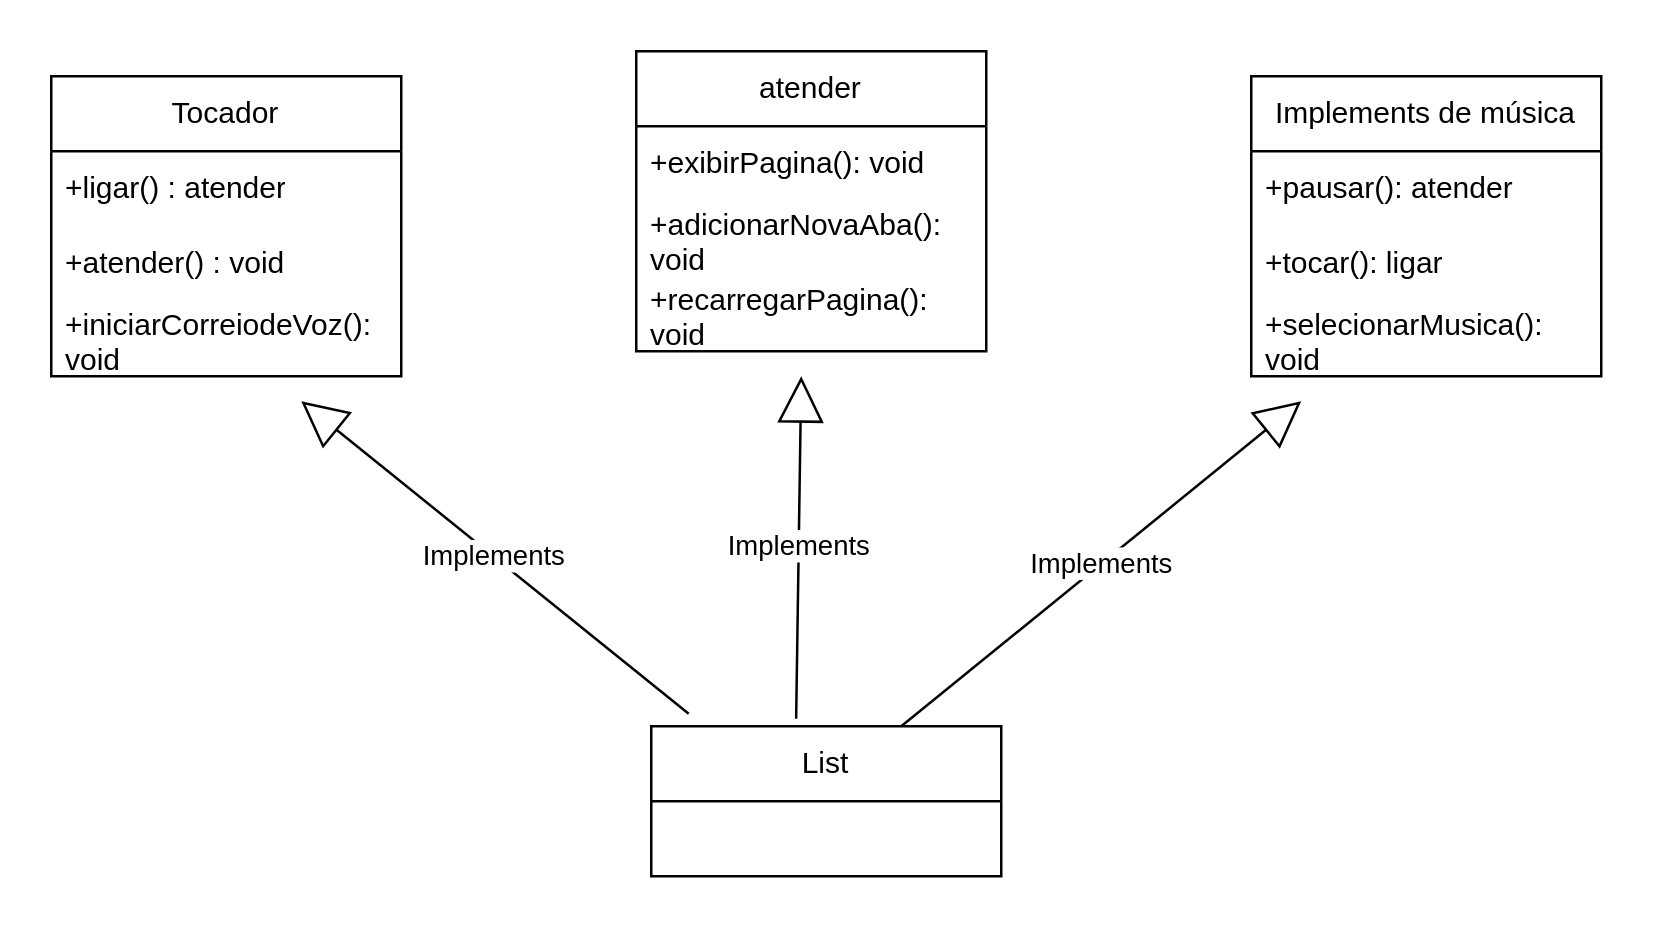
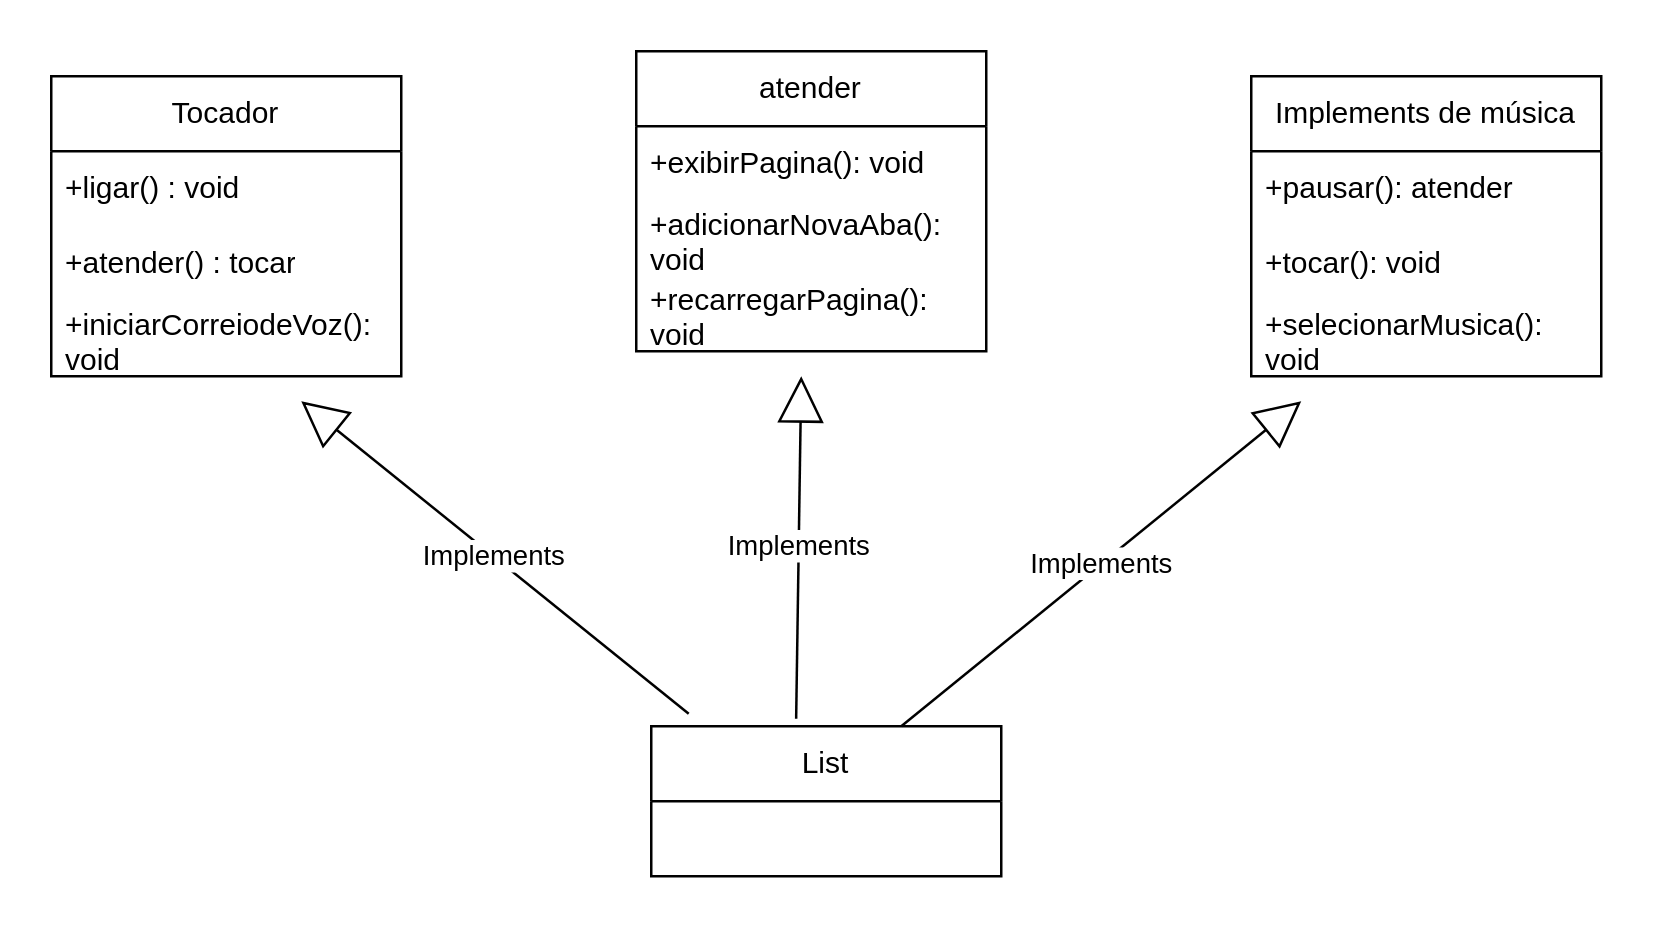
  <mxCell id="0" />
  <mxCell id="1" parent="0" />
  <mxCell id="2" value="Tocador" style="swimlane;fontStyle=0;childLayout=stackLayout;horizontal=1;startSize=30;horizontalStack=0;resizeParent=1;resizeParentMax=0;resizeLast=0;collapsible=1;marginBottom=0;whiteSpace=wrap;html=1;" vertex="1" parent="1"><mxGeometry x="20" y="30" width="140" height="120" as="geometry" /></mxCell>
- <mxCell id="3" value="+ligar() : atender" style="text;strokeColor=none;fillColor=none;align=left;verticalAlign=middle;spacingLeft=4;spacingRight=4;overflow=hidden;points=[[0,0.5],[1,0.5]];portConstraint=eastwest;rotatable=0;whiteSpace=wrap;html=1;" vertex="1" parent="2"><mxGeometry y="30" width="140" height="30" as="geometry" /></mxCell>
- <mxCell id="4" value="+atender() : void" style="text;strokeColor=none;fillColor=none;align=left;verticalAlign=middle;spacingLeft=4;spacingRight=4;overflow=hidden;points=[[0,0.5],[1,0.5]];portConstraint=eastwest;rotatable=0;whiteSpace=wrap;html=1;" vertex="1" parent="2"><mxGeometry y="60" width="140" height="30" as="geometry" /></mxCell>
+ <mxCell id="3" value="+ligar() : void" style="text;strokeColor=none;fillColor=none;align=left;verticalAlign=middle;spacingLeft=4;spacingRight=4;overflow=hidden;points=[[0,0.5],[1,0.5]];portConstraint=eastwest;rotatable=0;whiteSpace=wrap;html=1;" vertex="1" parent="2"><mxGeometry y="30" width="140" height="30" as="geometry" /></mxCell>
+ <mxCell id="4" value="+atender() : tocar" style="text;strokeColor=none;fillColor=none;align=left;verticalAlign=middle;spacingLeft=4;spacingRight=4;overflow=hidden;points=[[0,0.5],[1,0.5]];portConstraint=eastwest;rotatable=0;whiteSpace=wrap;html=1;" vertex="1" parent="2"><mxGeometry y="60" width="140" height="30" as="geometry" /></mxCell>
  <mxCell id="5" value="+iniciarCorreiodeVoz(): void" style="text;strokeColor=none;fillColor=none;align=left;verticalAlign=middle;spacingLeft=4;spacingRight=4;overflow=hidden;points=[[0,0.5],[1,0.5]];portConstraint=eastwest;rotatable=0;whiteSpace=wrap;html=1;" vertex="1" parent="2"><mxGeometry y="90" width="140" height="30" as="geometry" /></mxCell>
  <mxCell id="6" value="List" style="swimlane;fontStyle=0;childLayout=stackLayout;horizontal=1;startSize=30;horizontalStack=0;resizeParent=1;resizeParentMax=0;resizeLast=0;collapsible=1;marginBottom=0;whiteSpace=wrap;html=1;" vertex="1" parent="1"><mxGeometry x="260" y="290" width="140" height="60" as="geometry" /></mxCell>
  <mxCell id="7" value="atender" style="swimlane;fontStyle=0;childLayout=stackLayout;horizontal=1;startSize=30;horizontalStack=0;resizeParent=1;resizeParentMax=0;resizeLast=0;collapsible=1;marginBottom=0;whiteSpace=wrap;html=1;" vertex="1" parent="1"><mxGeometry x="254" y="20" width="140" height="120" as="geometry" /></mxCell>
  <mxCell id="8" value="+exibirPagina(): void" style="text;strokeColor=none;fillColor=none;align=left;verticalAlign=middle;spacingLeft=4;spacingRight=4;overflow=hidden;points=[[0,0.5],[1,0.5]];portConstraint=eastwest;rotatable=0;whiteSpace=wrap;html=1;" vertex="1" parent="7"><mxGeometry y="30" width="140" height="30" as="geometry" /></mxCell>
  <mxCell id="9" value="+adicionarNovaAba(): void" style="text;strokeColor=none;fillColor=none;align=left;verticalAlign=middle;spacingLeft=4;spacingRight=4;overflow=hidden;points=[[0,0.5],[1,0.5]];portConstraint=eastwest;rotatable=0;whiteSpace=wrap;html=1;" vertex="1" parent="7"><mxGeometry y="60" width="140" height="30" as="geometry" /></mxCell>
  <mxCell id="10" value="+recarregarPagina(): void" style="text;strokeColor=none;fillColor=none;align=left;verticalAlign=middle;spacingLeft=4;spacingRight=4;overflow=hidden;points=[[0,0.5],[1,0.5]];portConstraint=eastwest;rotatable=0;whiteSpace=wrap;html=1;" vertex="1" parent="7"><mxGeometry y="90" width="140" height="30" as="geometry" /></mxCell>
  <mxCell id="11" value="Implements de música" style="swimlane;fontStyle=0;childLayout=stackLayout;horizontal=1;startSize=30;horizontalStack=0;resizeParent=1;resizeParentMax=0;resizeLast=0;collapsible=1;marginBottom=0;whiteSpace=wrap;html=1;" vertex="1" parent="1"><mxGeometry x="500" y="30" width="140" height="120" as="geometry" /></mxCell>
  <mxCell id="12" value="+pausar(): atender" style="text;strokeColor=none;fillColor=none;align=left;verticalAlign=middle;spacingLeft=4;spacingRight=4;overflow=hidden;points=[[0,0.5],[1,0.5]];portConstraint=eastwest;rotatable=0;whiteSpace=wrap;html=1;" vertex="1" parent="11"><mxGeometry y="30" width="140" height="30" as="geometry" /></mxCell>
- <mxCell id="13" value="+tocar(): ligar" style="text;strokeColor=none;fillColor=none;align=left;verticalAlign=middle;spacingLeft=4;spacingRight=4;overflow=hidden;points=[[0,0.5],[1,0.5]];portConstraint=eastwest;rotatable=0;whiteSpace=wrap;html=1;" vertex="1" parent="11"><mxGeometry y="60" width="140" height="30" as="geometry" /></mxCell>
+ <mxCell id="13" value="+tocar(): void" style="text;strokeColor=none;fillColor=none;align=left;verticalAlign=middle;spacingLeft=4;spacingRight=4;overflow=hidden;points=[[0,0.5],[1,0.5]];portConstraint=eastwest;rotatable=0;whiteSpace=wrap;html=1;" vertex="1" parent="11"><mxGeometry y="60" width="140" height="30" as="geometry" /></mxCell>
  <mxCell id="14" value="+selecionarMusica(): void" style="text;strokeColor=none;fillColor=none;align=left;verticalAlign=middle;spacingLeft=4;spacingRight=4;overflow=hidden;points=[[0,0.5],[1,0.5]];portConstraint=eastwest;rotatable=0;whiteSpace=wrap;html=1;" vertex="1" parent="11"><mxGeometry y="90" width="140" height="30" as="geometry" /></mxCell>
  <mxCell id="15" value="Implements" style="endArrow=block;endSize=16;endFill=0;html=1;rounded=0;exitX=0.107;exitY=-0.083;exitDx=0;exitDy=0;exitPerimeter=0;" edge="1" parent="1" source="6"><mxGeometry width="160" relative="1" as="geometry"><mxPoint x="240" y="260" as="sourcePoint" /><mxPoint x="120" y="160" as="targetPoint" /></mxGeometry></mxCell>
  <mxCell id="16" value="Implements" style="endArrow=block;endSize=16;endFill=0;html=1;rounded=0;exitX=0.414;exitY=-0.05;exitDx=0;exitDy=0;exitPerimeter=0;" edge="1" parent="1" source="6"><mxGeometry width="160" relative="1" as="geometry"><mxPoint x="320" y="280" as="sourcePoint" /><mxPoint x="320" y="150" as="targetPoint" /></mxGeometry></mxCell>
  <mxCell id="17" value="Implements" style="endArrow=block;endSize=16;endFill=0;html=1;rounded=0;" edge="1" parent="1"><mxGeometry width="160" relative="1" as="geometry"><mxPoint x="360" y="290" as="sourcePoint" /><mxPoint x="520" y="160" as="targetPoint" /></mxGeometry></mxCell>
